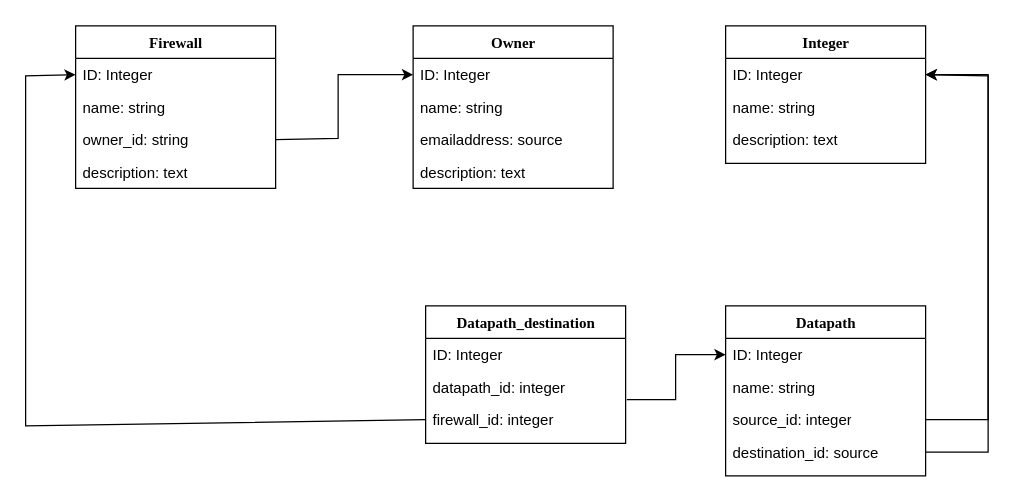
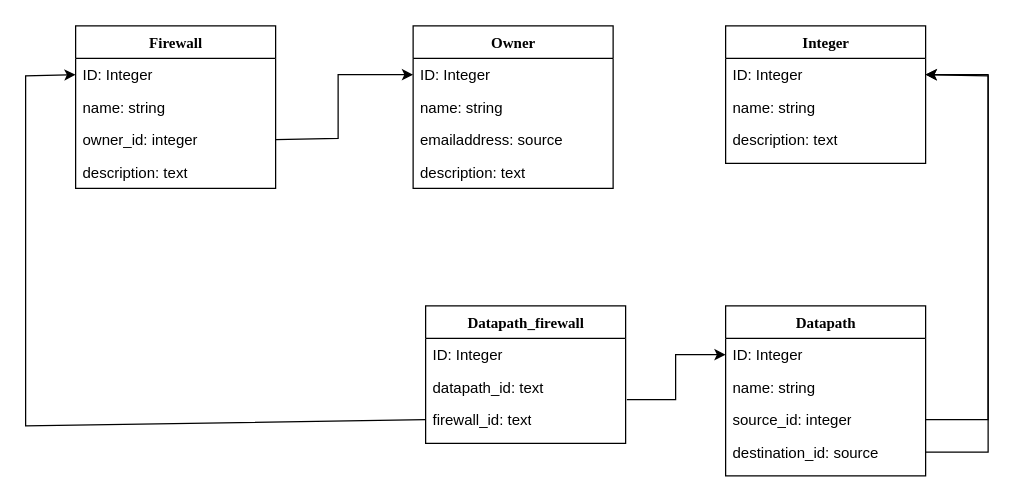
  <mxCell id="0" />
  <mxCell id="1" parent="0" />
  <mxCell id="2" value="Firewall" style="swimlane;html=1;fontStyle=1;align=center;verticalAlign=top;childLayout=stackLayout;horizontal=1;startSize=26;horizontalStack=0;resizeParent=1;resizeLast=0;collapsible=1;marginBottom=0;swimlaneFillColor=#ffffff;rounded=0;shadow=0;comic=0;labelBackgroundColor=none;strokeWidth=1;fillColor=none;fontFamily=Verdana;fontSize=12" vertex="1" parent="1"><mxGeometry x="60" y="20" width="160" height="130" as="geometry" /></mxCell>
  <mxCell id="3" value="ID: Integer" style="text;html=1;strokeColor=none;fillColor=none;align=left;verticalAlign=top;spacingLeft=4;spacingRight=4;whiteSpace=wrap;overflow=hidden;rotatable=0;points=[[0,0.5],[1,0.5]];portConstraint=eastwest;" vertex="1" parent="2"><mxGeometry y="26" width="160" height="26" as="geometry" /></mxCell>
  <mxCell id="4" value="name: string" style="text;html=1;strokeColor=none;fillColor=none;align=left;verticalAlign=top;spacingLeft=4;spacingRight=4;whiteSpace=wrap;overflow=hidden;rotatable=0;points=[[0,0.5],[1,0.5]];portConstraint=eastwest;" vertex="1" parent="2"><mxGeometry y="52" width="160" height="26" as="geometry" /></mxCell>
- <mxCell id="5" value="owner_id: string" style="text;html=1;strokeColor=none;fillColor=none;align=left;verticalAlign=top;spacingLeft=4;spacingRight=4;whiteSpace=wrap;overflow=hidden;rotatable=0;points=[[0,0.5],[1,0.5]];portConstraint=eastwest;" vertex="1" parent="2"><mxGeometry y="78" width="160" height="26" as="geometry" /></mxCell>
+ <mxCell id="5" value="owner_id: integer" style="text;html=1;strokeColor=none;fillColor=none;align=left;verticalAlign=top;spacingLeft=4;spacingRight=4;whiteSpace=wrap;overflow=hidden;rotatable=0;points=[[0,0.5],[1,0.5]];portConstraint=eastwest;" vertex="1" parent="2"><mxGeometry y="78" width="160" height="26" as="geometry" /></mxCell>
  <mxCell id="6" value="description: text" style="text;html=1;strokeColor=none;fillColor=none;align=left;verticalAlign=top;spacingLeft=4;spacingRight=4;whiteSpace=wrap;overflow=hidden;rotatable=0;points=[[0,0.5],[1,0.5]];portConstraint=eastwest;" vertex="1" parent="2"><mxGeometry y="104" width="160" height="26" as="geometry" /></mxCell>
  <mxCell id="7" value="Owner" style="swimlane;html=1;fontStyle=1;align=center;verticalAlign=top;childLayout=stackLayout;horizontal=1;startSize=26;horizontalStack=0;resizeParent=1;resizeLast=0;collapsible=1;marginBottom=0;swimlaneFillColor=#ffffff;rounded=0;shadow=0;comic=0;labelBackgroundColor=none;strokeWidth=1;fillColor=none;fontFamily=Verdana;fontSize=12" vertex="1" parent="1"><mxGeometry x="330" y="20" width="160" height="130" as="geometry" /></mxCell>
  <mxCell id="8" value="ID: Integer" style="text;html=1;strokeColor=none;fillColor=none;align=left;verticalAlign=top;spacingLeft=4;spacingRight=4;whiteSpace=wrap;overflow=hidden;rotatable=0;points=[[0,0.5],[1,0.5]];portConstraint=eastwest;" vertex="1" parent="7"><mxGeometry y="26" width="160" height="26" as="geometry" /></mxCell>
  <mxCell id="9" value="name: string" style="text;html=1;strokeColor=none;fillColor=none;align=left;verticalAlign=top;spacingLeft=4;spacingRight=4;whiteSpace=wrap;overflow=hidden;rotatable=0;points=[[0,0.5],[1,0.5]];portConstraint=eastwest;" vertex="1" parent="7"><mxGeometry y="52" width="160" height="26" as="geometry" /></mxCell>
  <mxCell id="10" value="emailaddress: source" style="text;html=1;strokeColor=none;fillColor=none;align=left;verticalAlign=top;spacingLeft=4;spacingRight=4;whiteSpace=wrap;overflow=hidden;rotatable=0;points=[[0,0.5],[1,0.5]];portConstraint=eastwest;" vertex="1" parent="7"><mxGeometry y="78" width="160" height="26" as="geometry" /></mxCell>
  <mxCell id="11" value="description: text" style="text;html=1;strokeColor=none;fillColor=none;align=left;verticalAlign=top;spacingLeft=4;spacingRight=4;whiteSpace=wrap;overflow=hidden;rotatable=0;points=[[0,0.5],[1,0.5]];portConstraint=eastwest;" vertex="1" parent="7"><mxGeometry y="104" width="160" height="26" as="geometry" /></mxCell>
  <mxCell id="12" value="Integer" style="swimlane;html=1;fontStyle=1;align=center;verticalAlign=top;childLayout=stackLayout;horizontal=1;startSize=26;horizontalStack=0;resizeParent=1;resizeLast=0;collapsible=1;marginBottom=0;swimlaneFillColor=#ffffff;rounded=0;shadow=0;comic=0;labelBackgroundColor=none;strokeWidth=1;fillColor=none;fontFamily=Verdana;fontSize=12" vertex="1" parent="1"><mxGeometry x="580" y="20" width="160" height="110" as="geometry" /></mxCell>
  <mxCell id="13" value="ID: Integer" style="text;html=1;strokeColor=none;fillColor=none;align=left;verticalAlign=top;spacingLeft=4;spacingRight=4;whiteSpace=wrap;overflow=hidden;rotatable=0;points=[[0,0.5],[1,0.5]];portConstraint=eastwest;" vertex="1" parent="12"><mxGeometry y="26" width="160" height="26" as="geometry" /></mxCell>
  <mxCell id="14" value="name: string" style="text;html=1;strokeColor=none;fillColor=none;align=left;verticalAlign=top;spacingLeft=4;spacingRight=4;whiteSpace=wrap;overflow=hidden;rotatable=0;points=[[0,0.5],[1,0.5]];portConstraint=eastwest;" vertex="1" parent="12"><mxGeometry y="52" width="160" height="26" as="geometry" /></mxCell>
  <mxCell id="15" value="description: text" style="text;html=1;strokeColor=none;fillColor=none;align=left;verticalAlign=top;spacingLeft=4;spacingRight=4;whiteSpace=wrap;overflow=hidden;rotatable=0;points=[[0,0.5],[1,0.5]];portConstraint=eastwest;" vertex="1" parent="12"><mxGeometry y="78" width="160" height="26" as="geometry" /></mxCell>
  <mxCell id="16" value="" style="endArrow=classic;html=1;rounded=0;exitX=1;exitY=0.5;exitDx=0;exitDy=0;entryX=0;entryY=0.5;entryDx=0;entryDy=0;" edge="1" parent="1" source="5" target="8"><mxGeometry width="50" height="50" relative="1" as="geometry"><mxPoint x="410" y="290" as="sourcePoint" /><mxPoint x="460" y="240" as="targetPoint" /><Array as="points"><mxPoint x="270" y="110" /><mxPoint x="270" y="59" /></Array></mxGeometry></mxCell>
  <mxCell id="17" value="Datapath" style="swimlane;html=1;fontStyle=1;align=center;verticalAlign=top;childLayout=stackLayout;horizontal=1;startSize=26;horizontalStack=0;resizeParent=1;resizeLast=0;collapsible=1;marginBottom=0;swimlaneFillColor=#ffffff;rounded=0;shadow=0;comic=0;labelBackgroundColor=none;strokeWidth=1;fillColor=none;fontFamily=Verdana;fontSize=12" vertex="1" parent="1"><mxGeometry x="580" y="244" width="160" height="136" as="geometry" /></mxCell>
  <mxCell id="18" value="ID: Integer" style="text;html=1;strokeColor=none;fillColor=none;align=left;verticalAlign=top;spacingLeft=4;spacingRight=4;whiteSpace=wrap;overflow=hidden;rotatable=0;points=[[0,0.5],[1,0.5]];portConstraint=eastwest;" vertex="1" parent="17"><mxGeometry y="26" width="160" height="26" as="geometry" /></mxCell>
  <mxCell id="19" value="name: string" style="text;html=1;strokeColor=none;fillColor=none;align=left;verticalAlign=top;spacingLeft=4;spacingRight=4;whiteSpace=wrap;overflow=hidden;rotatable=0;points=[[0,0.5],[1,0.5]];portConstraint=eastwest;" vertex="1" parent="17"><mxGeometry y="52" width="160" height="26" as="geometry" /></mxCell>
  <mxCell id="20" value="source_id: integer" style="text;html=1;strokeColor=none;fillColor=none;align=left;verticalAlign=top;spacingLeft=4;spacingRight=4;whiteSpace=wrap;overflow=hidden;rotatable=0;points=[[0,0.5],[1,0.5]];portConstraint=eastwest;" vertex="1" parent="17"><mxGeometry y="78" width="160" height="26" as="geometry" /></mxCell>
  <mxCell id="21" value="destination_id: source" style="text;html=1;strokeColor=none;fillColor=none;align=left;verticalAlign=top;spacingLeft=4;spacingRight=4;whiteSpace=wrap;overflow=hidden;rotatable=0;points=[[0,0.5],[1,0.5]];portConstraint=eastwest;" vertex="1" parent="17"><mxGeometry y="104" width="160" height="26" as="geometry" /></mxCell>
  <mxCell id="22" value="" style="endArrow=classic;html=1;rounded=0;exitX=1;exitY=0.5;exitDx=0;exitDy=0;entryX=1;entryY=0.5;entryDx=0;entryDy=0;" edge="1" parent="1" source="20" target="13"><mxGeometry width="50" height="50" relative="1" as="geometry"><mxPoint x="740" y="312" as="sourcePoint" /><mxPoint x="850" y="260" as="targetPoint" /><Array as="points"><mxPoint x="790" y="335" /><mxPoint x="790" y="59" /></Array></mxGeometry></mxCell>
  <mxCell id="23" value="" style="endArrow=classic;html=1;rounded=0;exitX=1;exitY=0.5;exitDx=0;exitDy=0;entryX=1;entryY=0.5;entryDx=0;entryDy=0;" edge="1" parent="1" source="21" target="13"><mxGeometry width="50" height="50" relative="1" as="geometry"><mxPoint x="730" y="335" as="sourcePoint" /><mxPoint x="730" y="59" as="targetPoint" /><Array as="points"><mxPoint x="790" y="361" /><mxPoint x="790" y="60" /></Array></mxGeometry></mxCell>
- <mxCell id="24" value="Datapath_destination" style="swimlane;html=1;fontStyle=1;align=center;verticalAlign=top;childLayout=stackLayout;horizontal=1;startSize=26;horizontalStack=0;resizeParent=1;resizeLast=0;collapsible=1;marginBottom=0;swimlaneFillColor=#ffffff;rounded=0;shadow=0;comic=0;labelBackgroundColor=none;strokeWidth=1;fillColor=none;fontFamily=Verdana;fontSize=12" vertex="1" parent="1"><mxGeometry x="340" y="244" width="160" height="110" as="geometry" /></mxCell>
+ <mxCell id="24" value="Datapath_firewall" style="swimlane;html=1;fontStyle=1;align=center;verticalAlign=top;childLayout=stackLayout;horizontal=1;startSize=26;horizontalStack=0;resizeParent=1;resizeLast=0;collapsible=1;marginBottom=0;swimlaneFillColor=#ffffff;rounded=0;shadow=0;comic=0;labelBackgroundColor=none;strokeWidth=1;fillColor=none;fontFamily=Verdana;fontSize=12" vertex="1" parent="1"><mxGeometry x="340" y="244" width="160" height="110" as="geometry" /></mxCell>
  <mxCell id="25" value="ID: Integer" style="text;html=1;strokeColor=none;fillColor=none;align=left;verticalAlign=top;spacingLeft=4;spacingRight=4;whiteSpace=wrap;overflow=hidden;rotatable=0;points=[[0,0.5],[1,0.5]];portConstraint=eastwest;" vertex="1" parent="24"><mxGeometry y="26" width="160" height="26" as="geometry" /></mxCell>
- <mxCell id="26" value="datapath_id: integer" style="text;html=1;strokeColor=none;fillColor=none;align=left;verticalAlign=top;spacingLeft=4;spacingRight=4;whiteSpace=wrap;overflow=hidden;rotatable=0;points=[[0,0.5],[1,0.5]];portConstraint=eastwest;" vertex="1" parent="24"><mxGeometry y="52" width="160" height="26" as="geometry" /></mxCell>
- <mxCell id="27" value="firewall_id: integer" style="text;html=1;strokeColor=none;fillColor=none;align=left;verticalAlign=top;spacingLeft=4;spacingRight=4;whiteSpace=wrap;overflow=hidden;rotatable=0;points=[[0,0.5],[1,0.5]];portConstraint=eastwest;" vertex="1" parent="24"><mxGeometry y="78" width="160" height="26" as="geometry" /></mxCell>
+ <mxCell id="26" value="datapath_id: text" style="text;html=1;strokeColor=none;fillColor=none;align=left;verticalAlign=top;spacingLeft=4;spacingRight=4;whiteSpace=wrap;overflow=hidden;rotatable=0;points=[[0,0.5],[1,0.5]];portConstraint=eastwest;" vertex="1" parent="24"><mxGeometry y="52" width="160" height="26" as="geometry" /></mxCell>
+ <mxCell id="27" value="firewall_id: text" style="text;html=1;strokeColor=none;fillColor=none;align=left;verticalAlign=top;spacingLeft=4;spacingRight=4;whiteSpace=wrap;overflow=hidden;rotatable=0;points=[[0,0.5],[1,0.5]];portConstraint=eastwest;" vertex="1" parent="24"><mxGeometry y="78" width="160" height="26" as="geometry" /></mxCell>
  <mxCell id="28" value="" style="endArrow=classic;html=1;rounded=0;exitX=1.006;exitY=0.885;exitDx=0;exitDy=0;exitPerimeter=0;entryX=0;entryY=0.5;entryDx=0;entryDy=0;" edge="1" parent="1" source="26" target="18"><mxGeometry width="50" height="50" relative="1" as="geometry"><mxPoint x="410" y="290" as="sourcePoint" /><mxPoint x="460" y="240" as="targetPoint" /><Array as="points"><mxPoint x="540" y="319" /><mxPoint x="540" y="283" /></Array></mxGeometry></mxCell>
  <mxCell id="29" value="" style="endArrow=classic;html=1;rounded=0;exitX=0;exitY=0.5;exitDx=0;exitDy=0;entryX=0;entryY=0.5;entryDx=0;entryDy=0;" edge="1" parent="1" source="27" target="3"><mxGeometry width="50" height="50" relative="1" as="geometry"><mxPoint x="511" y="329" as="sourcePoint" /><mxPoint x="590" y="293" as="targetPoint" /><Array as="points"><mxPoint x="20" y="340" /><mxPoint x="20" y="60" /></Array></mxGeometry></mxCell>
